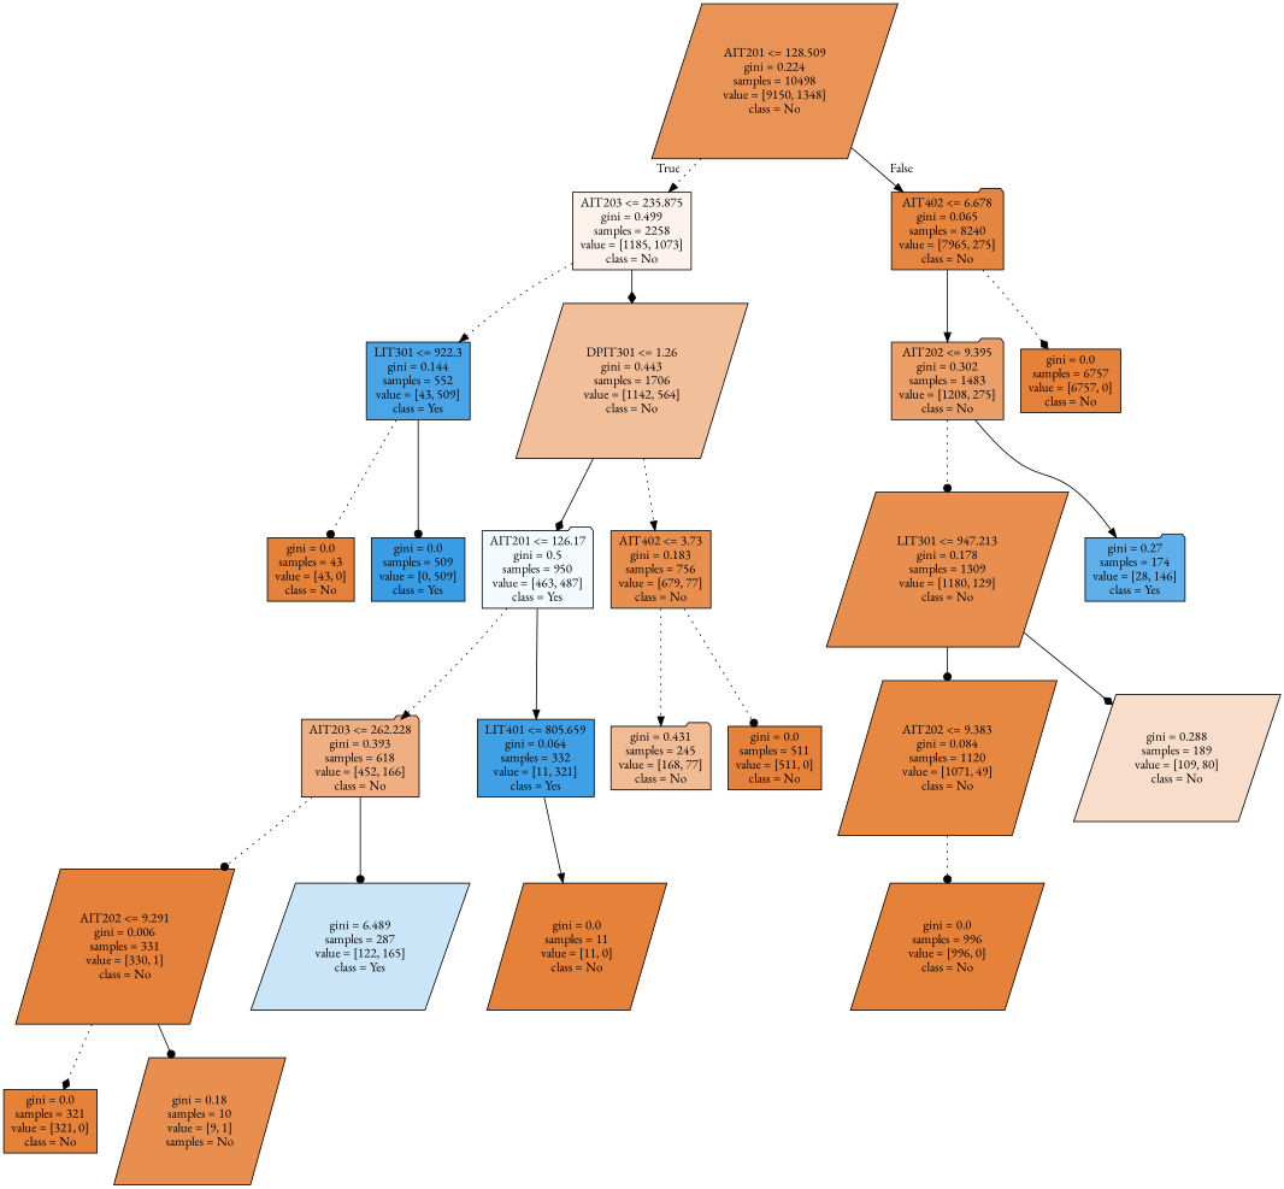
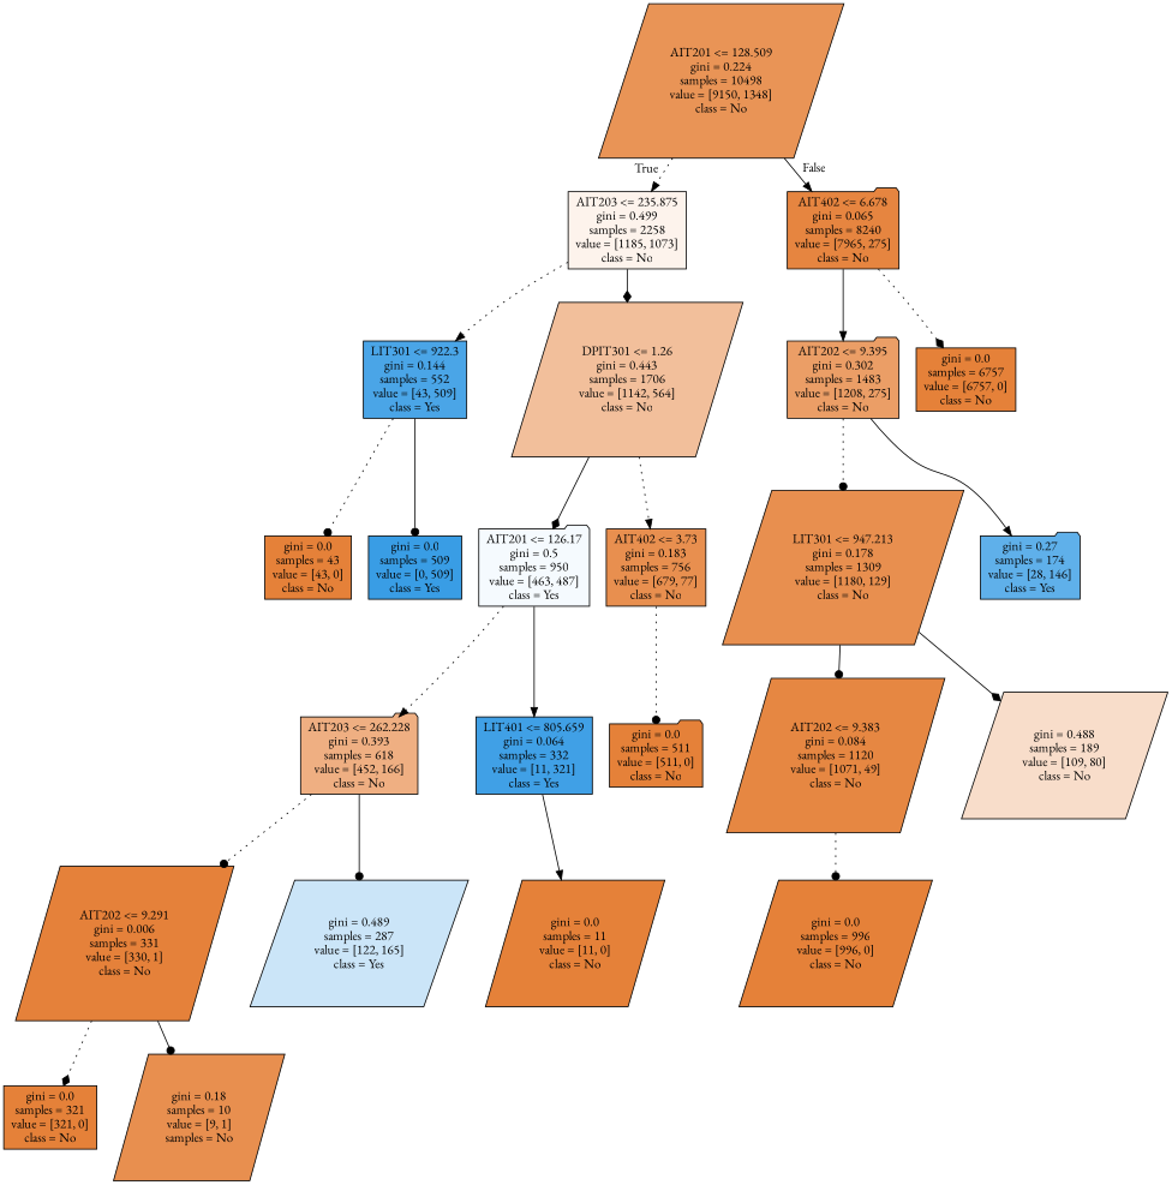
  digraph {
    fontname="EB Garamond"
    node [color=black fillcolor="#e58139" fontname="EB Garamond" shape=parallelogram style=filled]
    edge [arrowhead=normal fontname="EB Garamond" style=dotted]
    n1 [fillcolor="#e99456" label="AIT201 <= 128.509\ngini = 0.224\nsamples = 10498\nvalue = [9150, 1348]\nclass = No"]
    n2 [fillcolor="#fdf3ec" label="AIT203 <= 235.875\ngini = 0.499\nsamples = 2258\nvalue = [1185, 1073]\nclass = No" shape=box]
    n3 [fillcolor="#e68540" label="AIT402 <= 6.678\ngini = 0.065\nsamples = 8240\nvalue = [7965, 275]\nclass = No" shape=folder]
    n4 [fillcolor="#4aa5e7" label="LIT301 <= 922.3\ngini = 0.144\nsamples = 552\nvalue = [43, 509]\nclass = Yes" shape=box]
    n5 [fillcolor="#f2bf9b" label="DPIT301 <= 1.26\ngini = 0.443\nsamples = 1706\nvalue = [1142, 564]\nclass = No"]
    n6 [fillcolor="#eb9e66" label="AIT202 <= 9.395\ngini = 0.302\nsamples = 1483\nvalue = [1208, 275]\nclass = No" shape=folder]
    n7 [label="gini = 0.0\nsamples = 6757\nvalue = [6757, 0]\nclass = No" shape=box]
    n8 [label="gini = 0.0\nsamples = 43\nvalue = [43, 0]\nclass = No" shape=box]
    n9 [fillcolor="#399de5" label="gini = 0.0\nsamples = 509\nvalue = [0, 509]\nclass = Yes" shape=box]
    n10 [fillcolor="#f5fafe" label="AIT201 <= 126.17\ngini = 0.5\nsamples = 950\nvalue = [463, 487]\nclass = Yes" shape=folder]
    n11 [fillcolor="#e88f4f" label="AIT402 <= 3.73\ngini = 0.183\nsamples = 756\nvalue = [679, 77]\nclass = No" shape=box]
    n12 [fillcolor="#efaf82" label="AIT203 <= 262.228\ngini = 0.393\nsamples = 618\nvalue = [452, 166]\nclass = No" shape=folder]
    n13 [fillcolor="#40a0e6" label="LIT401 <= 805.659\ngini = 0.064\nsamples = 332\nvalue = [11, 321]\nclass = Yes" shape=box]
-   n14 [fillcolor="#f1bb94" label="gini = 0.431\nsamples = 245\nvalue = [168, 77]\nclass = No" shape=folder]
-   n15 [label="gini = 0.0\nsamples = 511\nvalue = [511, 0]\nclass = No" shape=box]
+   n15 [label="gini = 0.0\nsamples = 511\nvalue = [511, 0]\nclass = No" shape=folder]
    n16 [fillcolor="#e5813a" label="AIT202 <= 9.291\ngini = 0.006\nsamples = 331\nvalue = [330, 1]\nclass = No"]
-   n17 [fillcolor="#cbe5f8" label="gini = 6.489\nsamples = 287\nvalue = [122, 165]\nclass = Yes"]
+   n17 [fillcolor="#cbe5f8" label="gini = 0.489\nsamples = 287\nvalue = [122, 165]\nclass = Yes"]
    n18 [label="gini = 0.0\nsamples = 11\nvalue = [11, 0]\nclass = No"]
    n19 [label="gini = 0.0\nsamples = 321\nvalue = [321, 0]\nclass = No" shape=box]
    n20 [fillcolor="#e88f4f" label="gini = 0.18\nsamples = 10\nvalue = [9, 1]\nsamples = No"]
    n21 [fillcolor="#e88f4f" label="LIT301 <= 947.213\ngini = 0.178\nsamples = 1309\nvalue = [1180, 129]\nclass = No"]
    n22 [fillcolor="#5fb0ea" label="gini = 0.27\nsamples = 174\nvalue = [28, 146]\nclass = Yes" shape=folder]
    n23 [fillcolor="#e68742" label="AIT202 <= 9.383\ngini = 0.084\nsamples = 1120\nvalue = [1071, 49]\nclass = No"]
-   n24 [fillcolor="#f8ddca" label="gini = 0.288\nsamples = 189\nvalue = [109, 80]\nclass = No"]
+   n24 [fillcolor="#f8ddca" label="gini = 0.488\nsamples = 189\nvalue = [109, 80]\nclass = No"]
    n25 [label="gini = 0.0\nsamples = 996\nvalue = [996, 0]\nclass = No"]
    n1 -> n2 [headlabel=True labelangle=45 labeldistance=2.5]
    n1 -> n3 [headlabel=False labelangle=-45 labeldistance=2.5 style=solid]
    n2 -> n4
    n2 -> n5 [arrowhead=diamond style=solid]
    n3 -> n6 [style=solid]
    n3 -> n7 [arrowhead=diamond]
    n4 -> n8 [arrowhead=dot]
    n4 -> n9 [arrowhead=dot style=solid]
    n5 -> n10 [arrowhead=diamond style=solid]
    n5 -> n11
    n6 -> n21 [arrowhead=dot]
    n6 -> n22 [style=solid]
    n10 -> n12
    n10 -> n13 [style=solid]
-   n11 -> n14
    n11 -> n15 [arrowhead=dot]
    n12 -> n16 [arrowhead=dot]
    n12 -> n17 [arrowhead=dot style=solid]
    n13 -> n18 [style=solid]
    n16 -> n19 [arrowhead=diamond]
    n16 -> n20 [arrowhead=dot style=solid]
    n21 -> n23 [arrowhead=dot style=solid]
    n21 -> n24 [arrowhead=diamond style=solid]
    n23 -> n25 [arrowhead=dot]
  }
